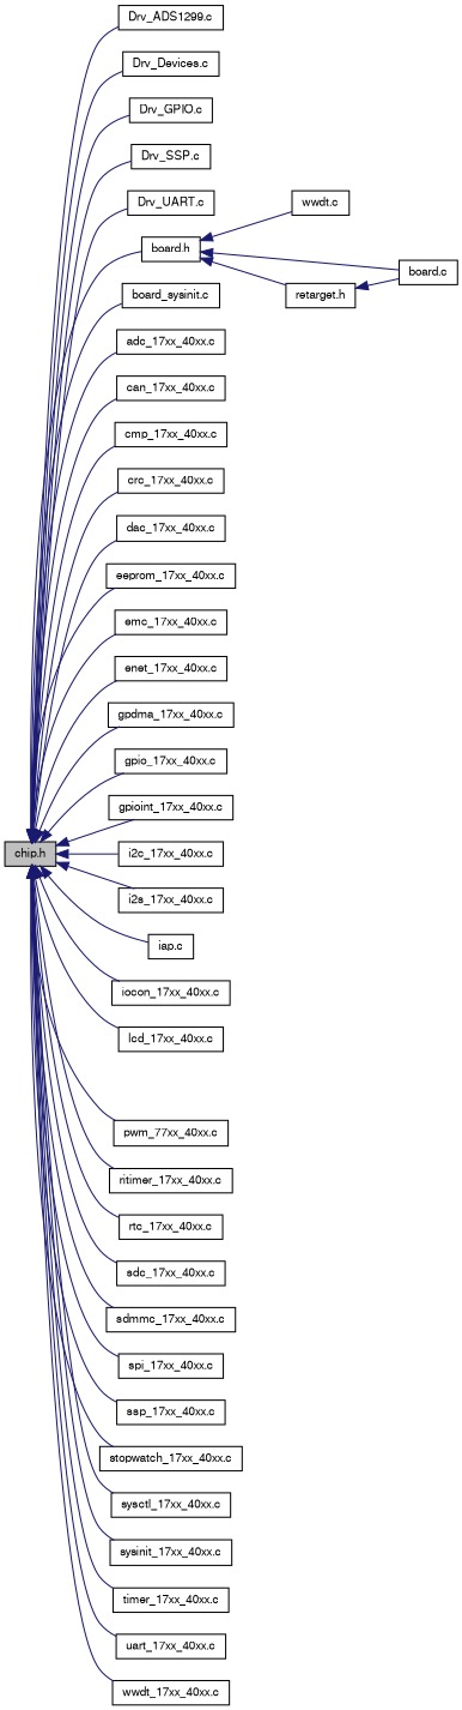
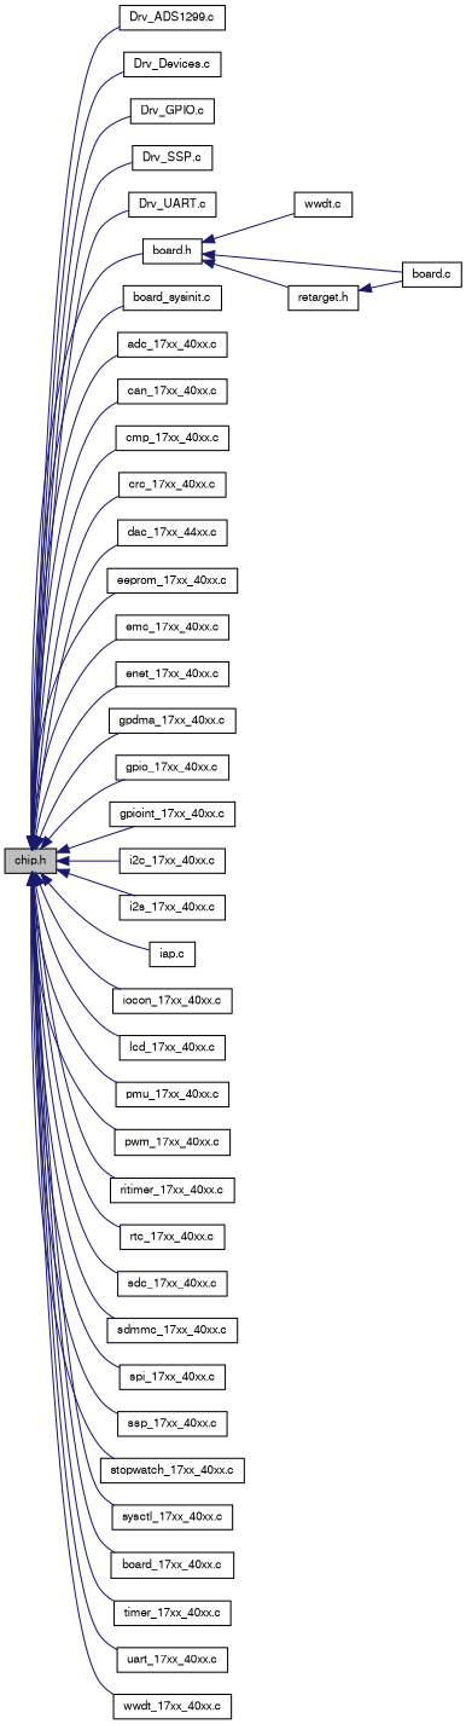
  digraph {
    rankdir=LR
    node [color=black fillcolor=white fontname=FreeSans fontsize=10 shape=record style=filled]
    edge [color=midnightblue dir=back fontname=FreeSans fontsize=10 labelfontname=FreeSans labelfontsize=10 style=solid]
    n1 [fillcolor=grey75 fontcolor=black height=0.2 label="chip.h" width=0.4]
    n2 [height=0.2 label="Drv_ADS1299.c" width=0.4]
    n3 [height=0.2 label="Drv_Devices.c" width=0.4]
    n4 [height=0.2 label="Drv_GPIO.c" width=0.4]
    n5 [height=0.2 label="Drv_SSP.c" width=0.4]
    n6 [height=0.2 label="Drv_UART.c" width=0.4]
    n7 [height=0.2 label="board.h" width=0.4]
    n8 [height=0.2 label="board_sysinit.c" width=0.4]
    n9 [height=0.2 label="adc_17xx_40xx.c" width=0.4]
    n10 [height=0.2 label="can_17xx_40xx.c" width=0.4]
    n11 [height=0.2 label="cmp_17xx_40xx.c" width=0.4]
    n12 [height=0.2 label="crc_17xx_40xx.c" width=0.4]
-   n13 [height=0.2 label="dac_17xx_40xx.c" width=0.4]
+   n13 [height=0.2 label="dac_17xx_44xx.c" width=0.4]
    n14 [height=0.2 label="eeprom_17xx_40xx.c" width=0.4]
    n15 [height=0.2 label="emc_17xx_40xx.c" width=0.4]
    n16 [height=0.2 label="enet_17xx_40xx.c" width=0.4]
    n17 [height=0.2 label="gpdma_17xx_40xx.c" width=0.4]
    n18 [height=0.2 label="gpio_17xx_40xx.c" width=0.4]
    n19 [height=0.2 label="gpioint_17xx_40xx.c" width=0.4]
    n20 [height=0.2 label="i2c_17xx_40xx.c" width=0.4]
    n21 [height=0.2 label="i2s_17xx_40xx.c" width=0.4]
    n22 [height=0.2 label="iap.c" width=0.4]
    n23 [height=0.2 label="iocon_17xx_40xx.c" width=0.4]
    n24 [height=0.2 label="lcd_17xx_40xx.c" width=0.4]
-   n26 [height=0.2 label="pwm_77xx_40xx.c" width=0.4]
+   n25 [height=0.2 label="pmu_17xx_40xx.c" width=0.4]
+   n26 [height=0.2 label="pwm_17xx_40xx.c" width=0.4]
    n27 [height=0.2 label="ritimer_17xx_40xx.c" width=0.4]
    n28 [height=0.2 label="rtc_17xx_40xx.c" width=0.4]
    n29 [height=0.2 label="sdc_17xx_40xx.c" width=0.4]
    n30 [height=0.2 label="sdmmc_17xx_40xx.c" width=0.4]
    n31 [height=0.2 label="spi_17xx_40xx.c" width=0.4]
    n32 [height=0.2 label="ssp_17xx_40xx.c" width=0.4]
    n33 [height=0.2 label="stopwatch_17xx_40xx.c" width=0.4]
    n34 [height=0.2 label="sysctl_17xx_40xx.c" width=0.4]
-   n35 [height=0.2 label="sysinit_17xx_40xx.c" width=0.4]
+   n35 [height=0.2 label="board_17xx_40xx.c" width=0.4]
    n36 [height=0.2 label="timer_17xx_40xx.c" width=0.4]
    n37 [height=0.2 label="uart_17xx_40xx.c" width=0.4]
    n38 [height=0.2 label="wwdt_17xx_40xx.c" width=0.4]
    n39 [height=0.2 label="wwdt.c" width=0.4]
    n40 [height=0.2 label="board.c" width=0.4]
    n41 [height=0.2 label="retarget.h" width=0.4]
    n1 -> n2
    n1 -> n3
    n1 -> n4
    n1 -> n5
    n1 -> n6
    n1 -> n7
    n1 -> n8
    n1 -> n9
    n1 -> n10
    n1 -> n11
    n1 -> n12
    n1 -> n13
    n1 -> n14
    n1 -> n15
    n1 -> n16
    n1 -> n17
    n1 -> n18
    n1 -> n19
    n1 -> n20
    n1 -> n21
    n1 -> n22
    n1 -> n23
    n1 -> n24
+   n1 -> n25
    n1 -> n26
    n1 -> n27
    n1 -> n28
    n1 -> n29
    n1 -> n30
    n1 -> n31
    n1 -> n32
    n1 -> n33
    n1 -> n34
    n1 -> n35
    n1 -> n36
    n1 -> n37
    n1 -> n38
    n7 -> n39
    n7 -> n40
    n7 -> n41
    n41 -> n40
  }
